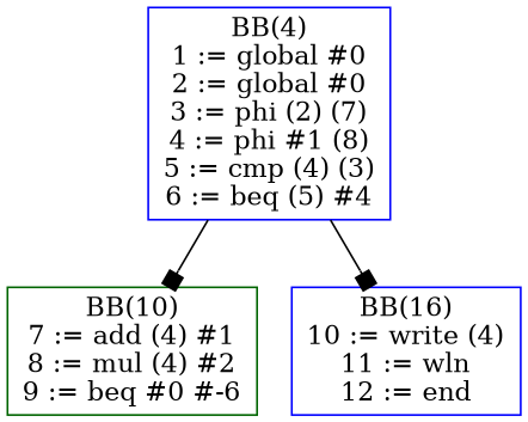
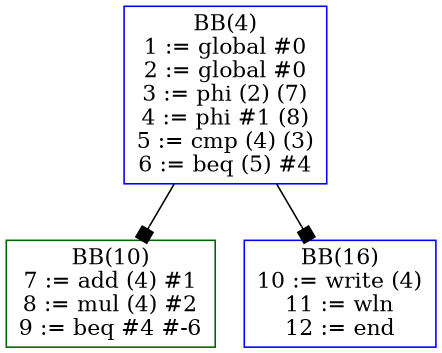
  digraph {
    node [shape=box color=blue]
    edge [arrowhead=box]
    n1 [label="BB(4)\n1 := global #0\n2 := global #0\n3 := phi (2) (7)\n4 := phi #1 (8)\n5 := cmp (4) (3)\n6 := beq (5) #4\n"]
-   n2 [label="BB(10)\n7 := add (4) #1\n8 := mul (4) #2\n9 := beq #0 #-6\n" color=darkgreen]
+   n2 [label="BB(10)\n7 := add (4) #1\n8 := mul (4) #2\n9 := beq #4 #-6\n" color=darkgreen]
    n3 [label="BB(16)\n10 := write (4)\n11 := wln\n12 := end\n"]
    n1 -> n2
    n1 -> n3
  }
